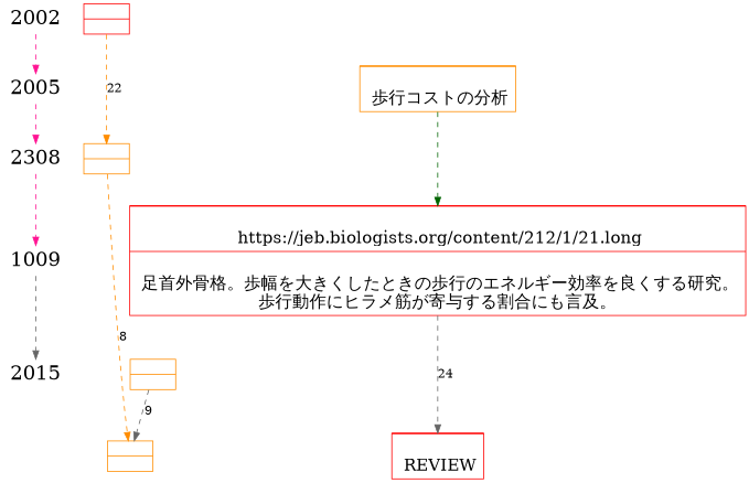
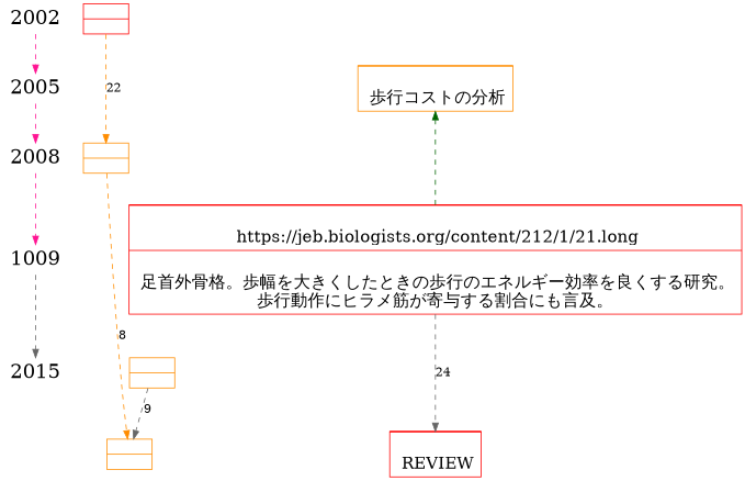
  digraph {
    node [color=darkorange fontsize=20 shape=record]
    edge [color=deeppink style=dashed]
    2002 [fontsize=24 shape=plaintext]
    n2 [color=red label="{\n        <f0> Exoskeletons for Human Performance \n Augmentation(EHPA) : A Program Summary|\n        <f1> Ephrahim Garcia, Janet M. Sater and John Main\n        }"]
    2005 [color=black fontsize=24 shape=plaintext]
    n4 [label="{\n        <f0> Energetic consequences of walking like an inverted pendulum: Step-to-step transitions|\n        <f1> Kuo, AD (Kuo, AD); Donelan, JM (Donelan, JM); Ruina, A (Ruina, A)|\n        歩行コストの分析\n        }"]
-   2008 [color=brown fontsize=24 shape=plaintext label=2308]
+   2008 [color=brown fontsize=24 shape=plaintext]
    n6 [label="{\n        <f0> Lower Extremity Exoskeletons and Active Orthoses\n: Challenges and State-of-the-Art|\n        <f1> Aaron M. Dollar ; Hugh Herr\n        }"]
    n7 [color=red fontsize=24 label=1009 shape=plaintext]
    n8 [color=red label="{\n        <f0> Powered ankle exoskeletons reveal the metabolic cost of plantar flexor mechanical \nwork during walking with longer steps at constant step frequency|\n        <f1> Gregory S. Sawicki* and Daniel P. Ferris|\n        https://jeb.biologists.org/content/212/1/21.long|\n        足首外骨格。歩幅を大きくしたときの歩行のエネルギー効率を良くする研究。\n歩行動作にヒラメ筋が寄与する割合にも言及。\n        }"]
    2015 [fontsize=24 shape=plaintext]
    n10 [label="{\n        <f0> Reducing the energy cost of human walking\n using an unpowered exoskeleton|\n        <f1> SH Collins, MB Wiggin, GS Sawicki \n        }"]
    n11 [label="{\n        <f0> How to run 50% faster without external energy|\n        <f1> Amanda Sutrisno and David J. BraunTechnological\n        }"]
    n12 [color=red label="{\n        <f0> The exoskeleton expansion: improving walking and running economy|\n        <f1> Gregory S. Sawicki1,2,3*, Owen N. Beck1,2, Inseung Kang1 and Aaron J. Young1,3*|\n        REVIEW\n        }"]
    subgraph sub_1 {
      rank=same
      2002
      n2
    }
    subgraph sub_2 {
      rank=same
      2005
      n4
    }
    subgraph sub_3 {
      rank=same
      2008
      n6
    }
    subgraph sub_4 {
      rank=same
      n7
      n8
    }
    subgraph sub_5 {
      rank=same
      2015
      n10
    }
    subgraph sub_6 {
      rank=same
      n11
      n12
    }
    2002 -> 2005
    n2 -> n6 [color=darkorange label=22]
    2005 -> 2008
-   n4 -> n8 [color=darkgreen]
+   n8 -> n4 [color=darkgreen]
    2008 -> n7 [headport=2009]
    n6 -> n11 [color=darkorange label=8]
    n7 -> 2015 [color=gray40 tailport=2009]
    n8 -> n12 [color=gray40 label=24]
    n10 -> n11 [color=gray40 label=9]
  }
